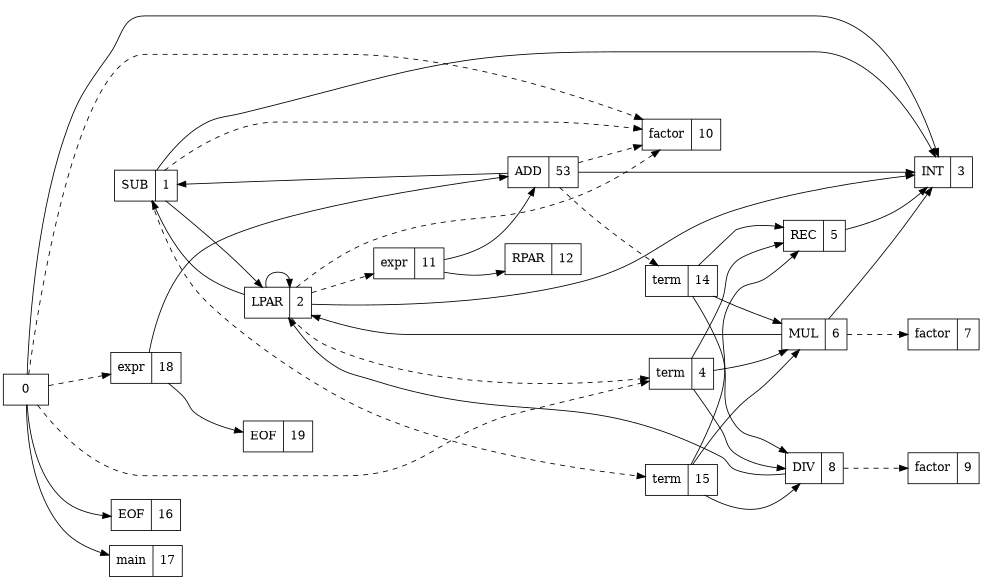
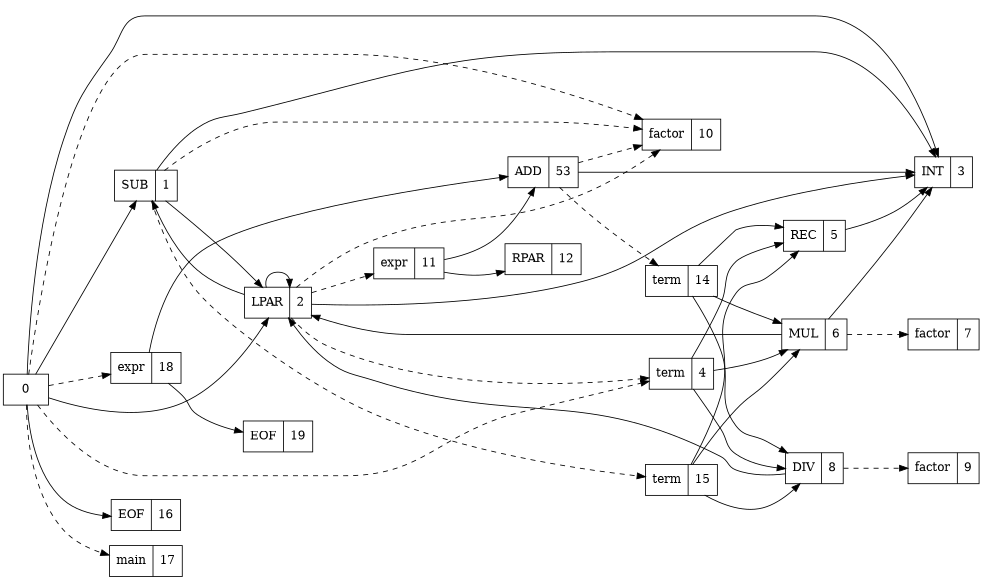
  digraph {
    rankdir=LR
    node [shape=record]
    edge [style=solid]
    n1 [label=0]
    n2 [label="{SUB|1}"]
    n3 [label="{LPAR|2}"]
    n4 [label="{INT|3}"]
    n5 [label="{term|4}"]
    n6 [label="{factor|10}"]
    n7 [label="{EOF|16}"]
    n8 [label="{main|17}"]
    n9 [label="{expr|18}"]
    n10 [label="{term|15}"]
    n11 [label="{expr|11}"]
    n12 [label="{REC|5}"]
    n13 [label="{MUL|6}"]
    n14 [label="{DIV|8}"]
    n15 [label="{ADD|53}"]
    n16 [label="{EOF|19}"]
    n17 [label="{RPAR|12}"]
    n18 [label="{factor|7}"]
    n19 [label="{factor|9}"]
    n20 [label="{term|14}"]
-   n15 -> n2 [label="        "]
+   n1 -> n2 [label="        "]
+   n1 -> n3 [label="        "]
    n1 -> n4 [label="        "]
    n1 -> n5 [label="        " style=dashed]
    n1 -> n6 [label="        " style=dashed]
    n1 -> n7 [label="        "]
-   n1 -> n8 [label="        "]
+   n1 -> n8 [label="        " style=dashed]
    n1 -> n9 [label="        " style=dashed]
    n2 -> n3 [label="        "]
    n2 -> n4 [label="        "]
    n2 -> n6 [label="        " style=dashed]
    n2 -> n10 [label="        " style=dashed]
    n3 -> n2 [label="        "]
    n3 -> n3 [label="        "]
    n3 -> n4 [label="        "]
    n3 -> n5 [label="        " style=dashed]
    n3 -> n6 [label="        " style=dashed]
    n3 -> n11 [label="        " style=dashed]
    n5 -> n12 [label="        "]
    n5 -> n13 [label="        "]
    n5 -> n14 [label="        "]
    n9 -> n15 [label="        "]
    n9 -> n16 [label="        "]
    n10 -> n12 [label="        "]
    n10 -> n13 [label="        "]
    n10 -> n14 [label="        "]
    n11 -> n15 [label="        "]
    n11 -> n17 [label="        "]
    n12 -> n4 [label="        "]
    n13 -> n3 [label="        "]
    n13 -> n4 [label="        "]
    n13 -> n18 [label="        " style=dashed]
    n14 -> n3 [label="        "]
    n14 -> n19 [label="        " style=dashed]
    n15 -> n4 [label="        "]
    n15 -> n6 [label="        " style=dashed]
    n15 -> n20 [label="        " style=dashed]
    n20 -> n12 [label="        "]
    n20 -> n13 [label="        "]
    n20 -> n14 [label="        "]
  }
